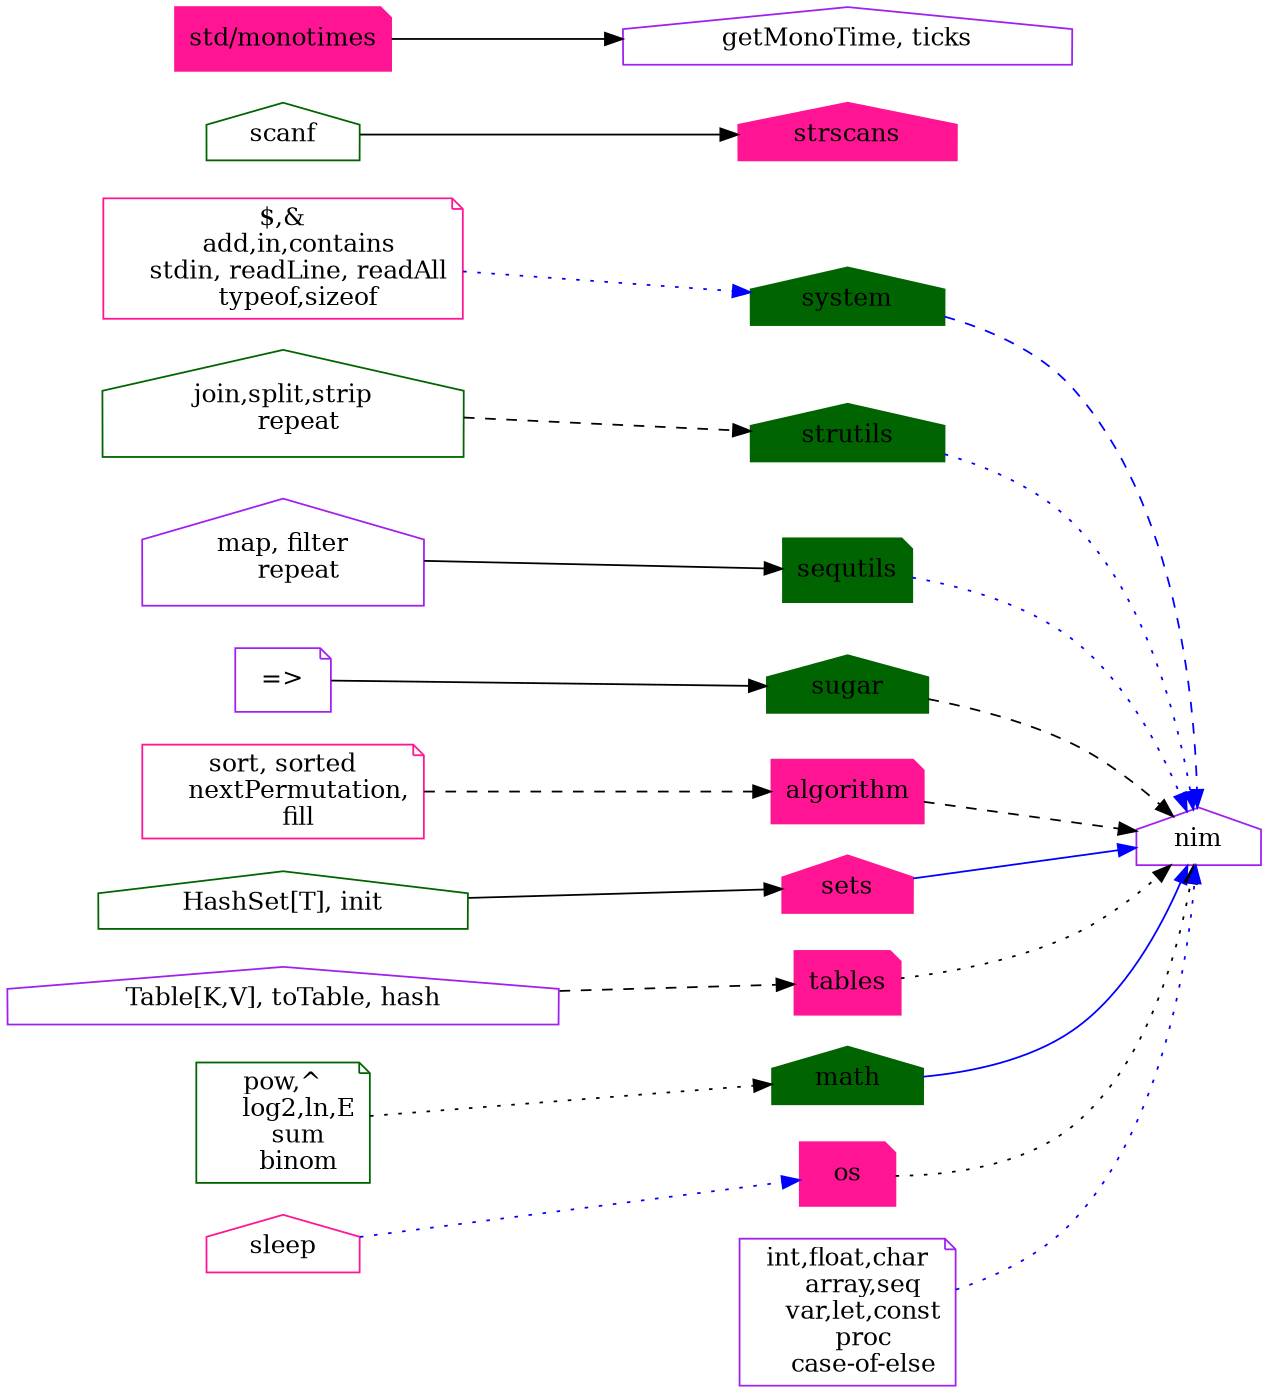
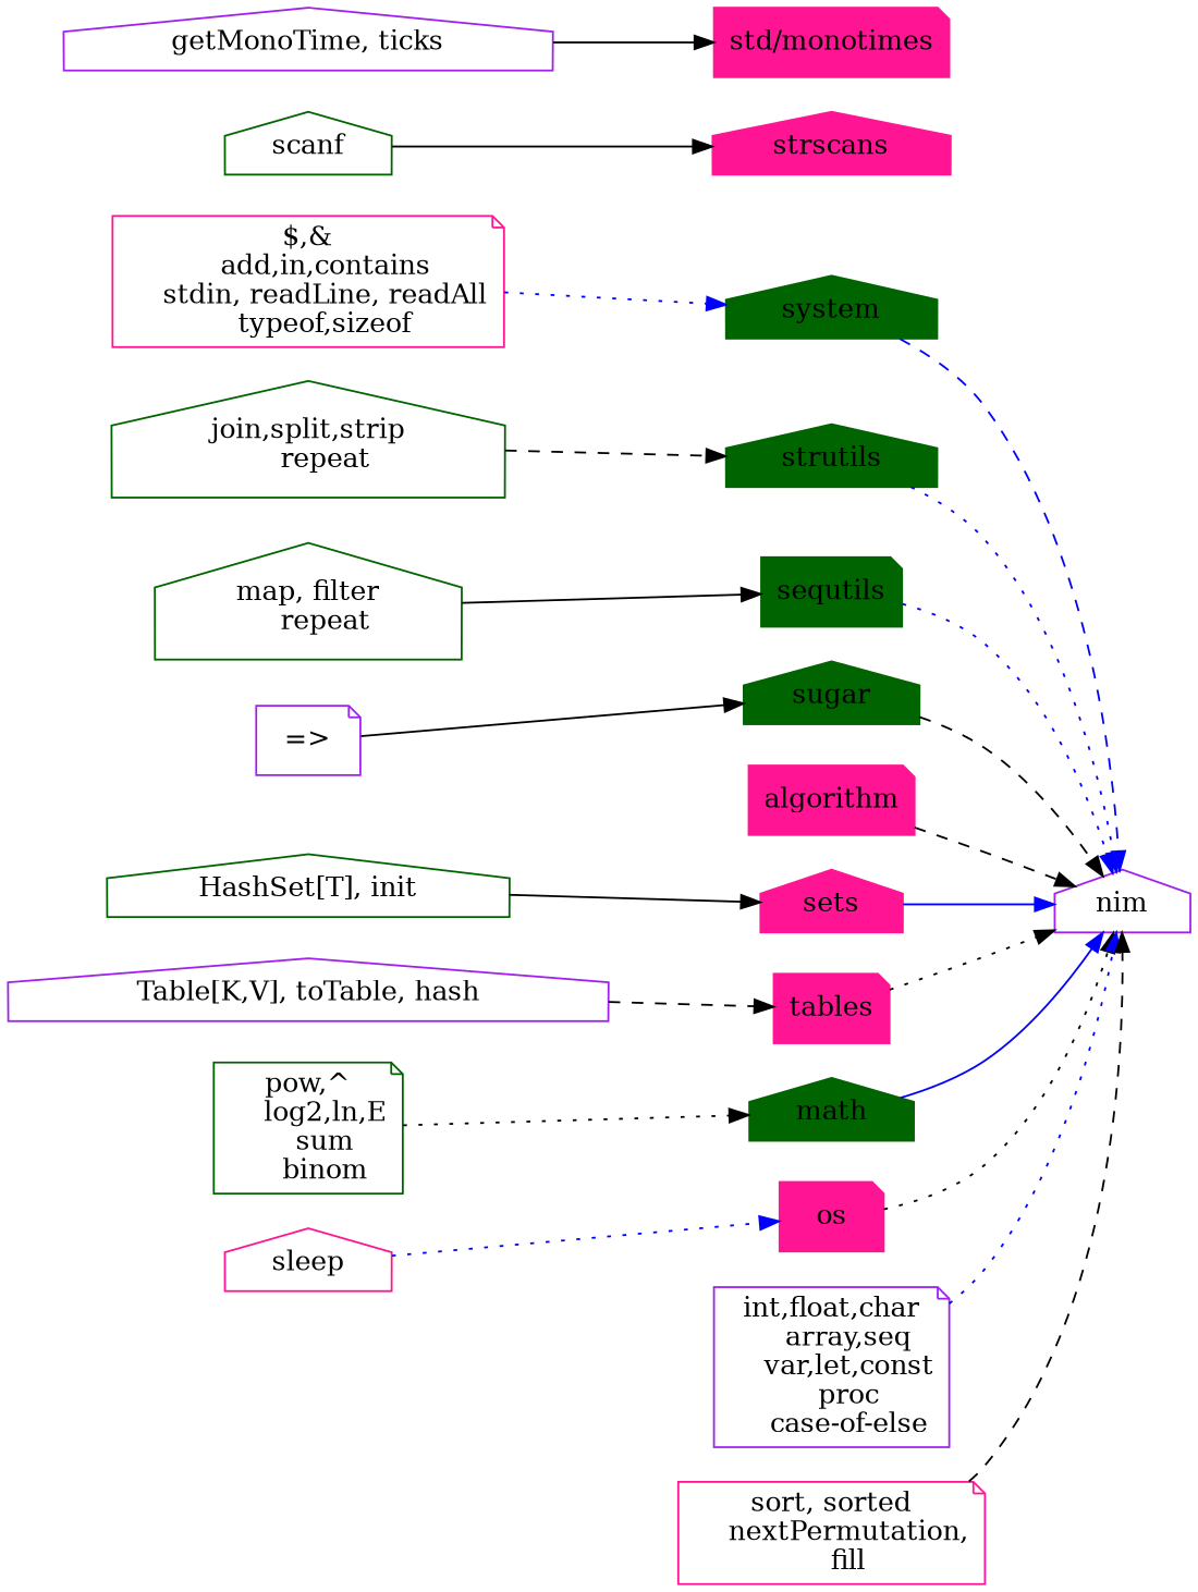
  digraph {
    rankdir=LR
    node [color=darkgreen shape=house]
    edge [color=black style=dotted]
    nim [color=purple]
    system [style=filled]
    strutils [style=filled]
    sequtils [shape=note style=filled]
    sugar [style=filled]
    algorithm [color=deeppink shape=note style=filled]
    sets [color=deeppink style=filled]
    tables [color=deeppink shape=note style=filled]
    math [style=filled]
    strscans [color=deeppink style=filled]
    os [color=deeppink shape=note style=filled]
    n12 [color=deeppink label="std/monotimes" shape=note style=filled]
    n13 [color=purple label="int,float,char\n    array,seq\n    var,let,const\n    proc\n    case-of-else" shape=note]
    n14 [color=deeppink label="$,&\n    add,in,contains\n    stdin, readLine, readAll\n    typeof,sizeof" shape=note]
    n15 [label="join,split,strip\n    repeat"]
-   n16 [color=purple label="map, filter\n    repeat"]
+   n16 [label="map, filter\n    repeat"]
    n17 [color=purple label="=>" shape=note]
    n18 [color=deeppink label="sort, sorted\n    nextPermutation,\n    fill" shape=note]
    n19 [label="HashSet[T], init"]
    n20 [color=purple label="Table[K,V], toTable, hash"]
    n21 [label="pow,^\n    log2,ln,E\n    sum\n    binom" shape=note]
    n22 [label=scanf]
    n23 [color=deeppink label=sleep]
    n24 [color=purple label="getMonoTime, ticks"]
    system -> nim [color=blue style=dashed]
    strutils -> nim [color=blue]
    sequtils -> nim [color=blue]
    sugar -> nim [style=dashed]
    algorithm -> nim [style=dashed]
    sets -> nim [color=blue style=solid]
    tables -> nim
    math -> nim [color=blue style=solid]
    os -> nim
    n13 -> nim [color=blue]
    n14 -> system [color=blue]
    n15 -> strutils [style=dashed]
    n16 -> sequtils [style=solid]
    n17 -> sugar [style=solid]
-   n18 -> algorithm [style=dashed]
+   n18 -> nim [style=dashed]
    n19 -> sets [style=solid]
    n20 -> tables [style=dashed]
    n21 -> math
    n22 -> strscans [style=solid]
    n23 -> os [color=blue]
-   n12 -> n24 [style=solid]
+   n24 -> n12 [style=solid]
  }
